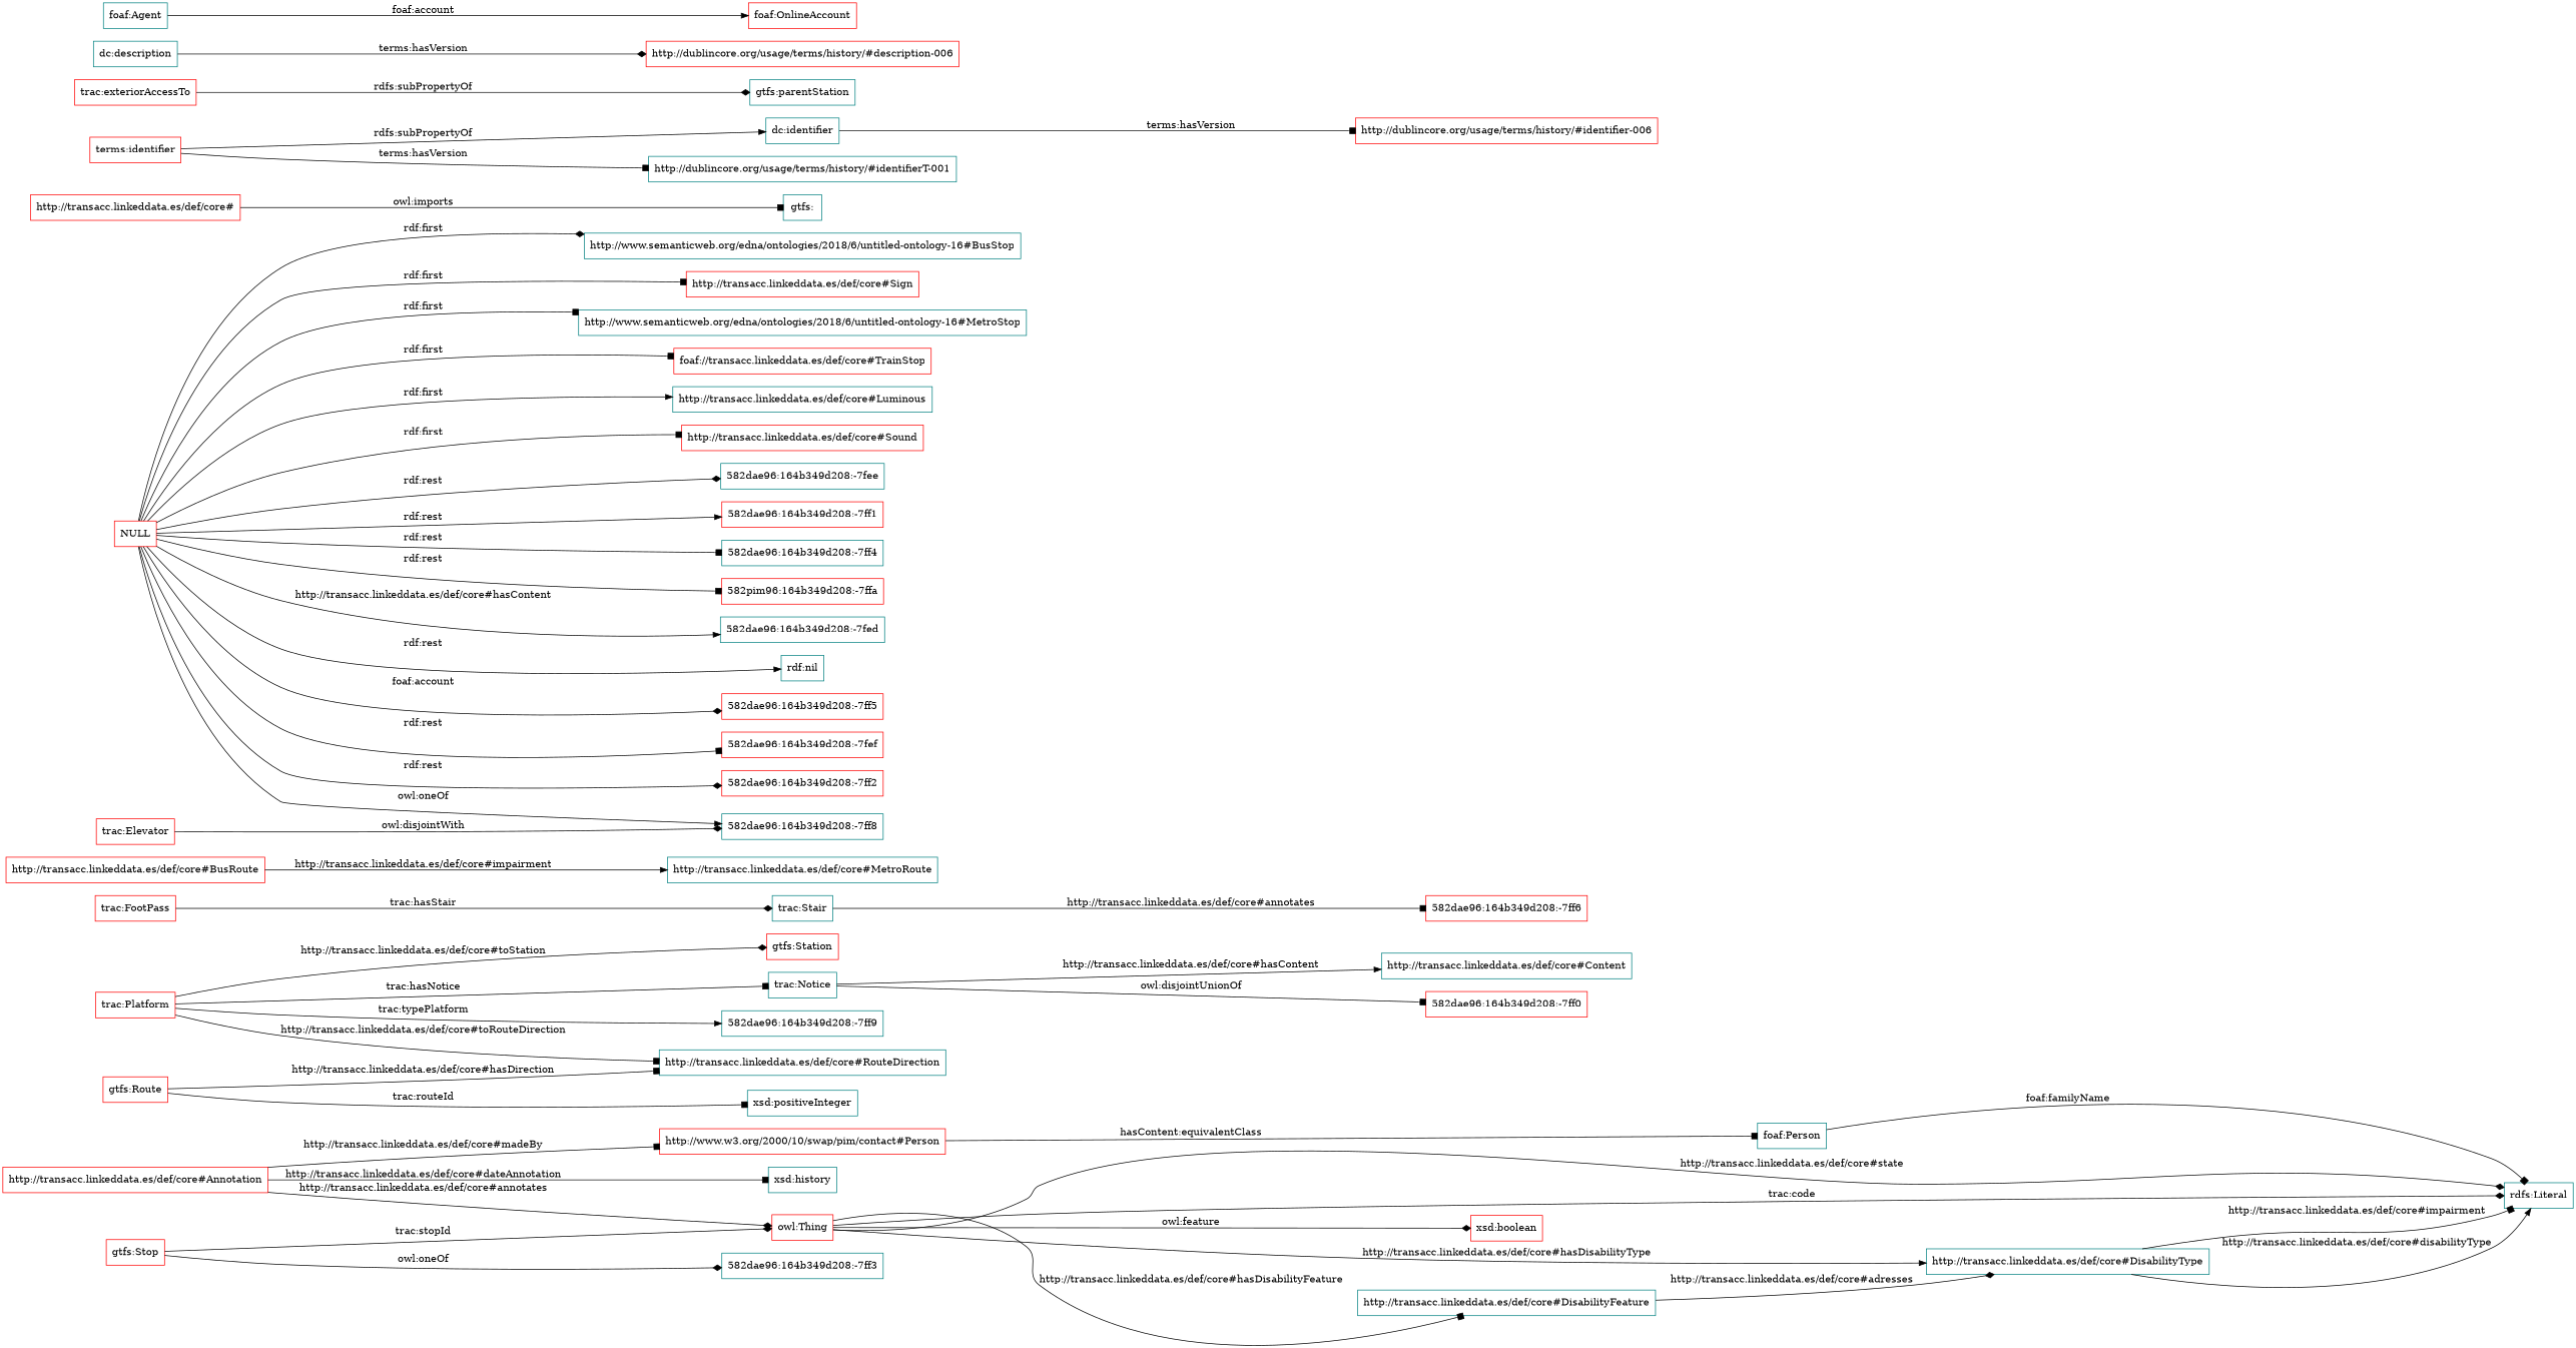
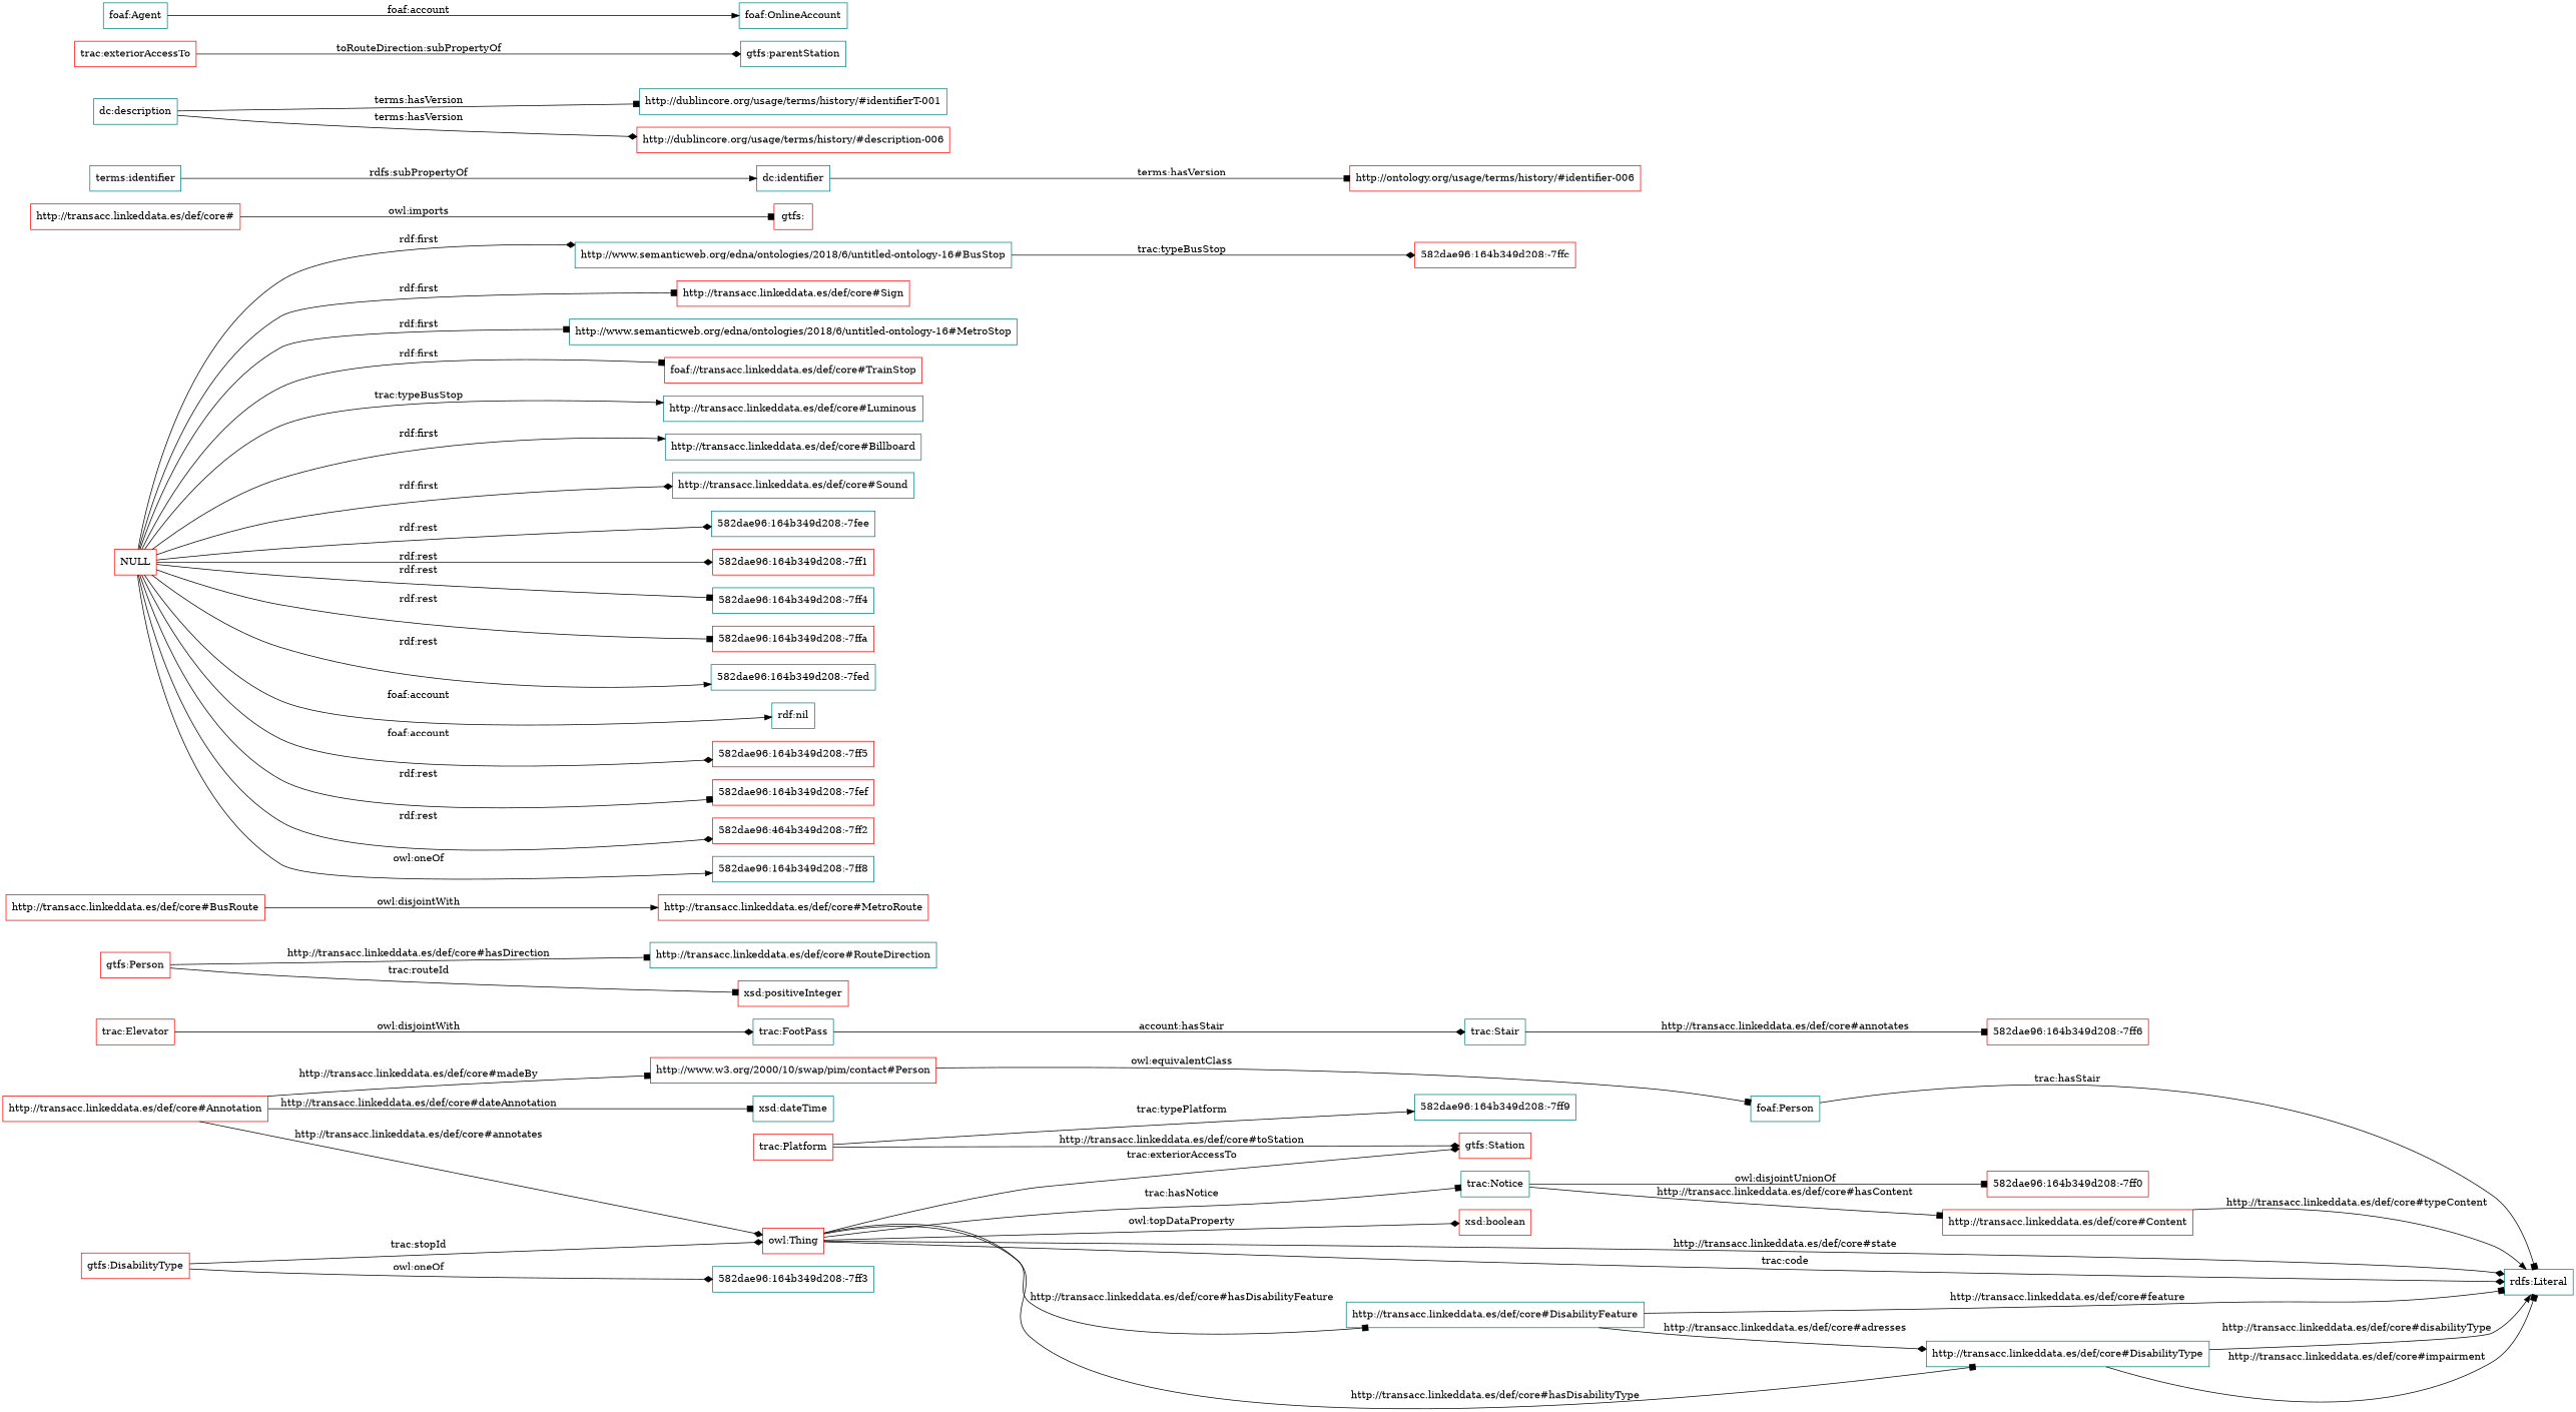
  digraph {
    rankdir=LR
    node [color=teal shape=rectangle]
    edge [arrowhead=box]
    "http://transacc.linkeddata.es/def/core#Annotation" [color=red]
    "http://www.w3.org/2000/10/swap/pim/contact#Person" [color=red]
    "owl:Thing" [color=red]
-   "xsd:dateTime" [label="xsd:history"]
+   "xsd:dateTime"
    "foaf:Person"
    "gtfs:Station" [color=red]
    "http://transacc.linkeddata.es/def/core#DisabilityFeature"
    "http://transacc.linkeddata.es/def/core#DisabilityType"
    "rdfs:Literal"
    "trac:Notice"
    "xsd:boolean" [color=red]
    "trac:Stair"
    "582dae96:164b349d208:-7ff6" [color=red]
    "http://transacc.linkeddata.es/def/core#RouteDirection"
    "trac:Platform" [color=red]
    "582dae96:164b349d208:-7ff9"
-   "trac:FootPass" [color=red]
-   "http://transacc.linkeddata.es/def/core#MetroRoute"
+   "trac:FootPass"
+   "http://transacc.linkeddata.es/def/core#MetroRoute" [color=red]
    "http://transacc.linkeddata.es/def/core#BusRoute" [color=red]
-   "http://transacc.linkeddata.es/def/core#Content"
+   "http://transacc.linkeddata.es/def/core#Content" [color=red]
    "http://www.semanticweb.org/edna/ontologies/2018/6/untitled-ontology-16#BusStop"
+   "582dae96:164b349d208:-7ffc" [color=red]
    "trac:Elevator" [color=red]
    "582dae96:164b349d208:-7ff0" [color=red]
    "http://transacc.linkeddata.es/def/core#" [color=red]
-   "gtfs:"
+   "gtfs:" [color=red]
    "dc:identifier"
-   "http://dublincore.org/usage/terms/history/#identifier-006" [color=red]
-   "gtfs:Stop" [color=red]
+   "http://dublincore.org/usage/terms/history/#identifier-006" [color=red label="http://ontology.org/usage/terms/history/#identifier-006"]
+   "gtfs:Stop" [color=red label="gtfs:DisabilityType"]
    "582dae96:164b349d208:-7ff3"
-   "terms:identifier" [color=red]
+   "terms:identifier"
    "http://dublincore.org/usage/terms/history/#identifierT-001"
    "gtfs:parentStation"
    "trac:exteriorAccessTo" [color=red]
    "dc:description"
    "http://dublincore.org/usage/terms/history/#description-006" [color=red]
    NULL [color=red]
    "http://transacc.linkeddata.es/def/core#Sign" [color=red]
    "http://www.semanticweb.org/edna/ontologies/2018/6/untitled-ontology-16#MetroStop"
    n40 [color=red label="foaf://transacc.linkeddata.es/def/core#TrainStop"]
    "http://transacc.linkeddata.es/def/core#Luminous"
-   "http://transacc.linkeddata.es/def/core#Sound" [color=red]
+   "http://transacc.linkeddata.es/def/core#Billboard"
+   "http://transacc.linkeddata.es/def/core#Sound"
    "582dae96:164b349d208:-7fee"
    "582dae96:164b349d208:-7ff1" [color=red]
    "582dae96:164b349d208:-7ff4"
-   "582dae96:164b349d208:-7ffa" [color=red label="582pim96:164b349d208:-7ffa"]
+   "582dae96:164b349d208:-7ffa" [color=red]
    "582dae96:164b349d208:-7fed"
    "rdf:nil"
    "582dae96:164b349d208:-7ff5" [color=red]
    "582dae96:164b349d208:-7fef" [color=red]
-   "582dae96:164b349d208:-7ff2" [color=red]
+   "582dae96:164b349d208:-7ff2" [color=red label="582dae96:464b349d208:-7ff2"]
    "582dae96:164b349d208:-7ff8"
    "foaf:Agent"
-   "foaf:OnlineAccount" [color=red]
-   "gtfs:Route" [color=red]
-   "xsd:positiveInteger"
+   "foaf:OnlineAccount"
+   "gtfs:Route" [color=red label="gtfs:Person"]
+   "xsd:positiveInteger" [color=red]
    "http://transacc.linkeddata.es/def/core#Annotation" -> "http://www.w3.org/2000/10/swap/pim/contact#Person" [label="http://transacc.linkeddata.es/def/core#madeBy"]
    "http://transacc.linkeddata.es/def/core#Annotation" -> "owl:Thing" [arrowhead=diamond label="http://transacc.linkeddata.es/def/core#annotates"]
    "http://transacc.linkeddata.es/def/core#Annotation" -> "xsd:dateTime" [label="http://transacc.linkeddata.es/def/core#dateAnnotation"]
-   "http://www.w3.org/2000/10/swap/pim/contact#Person" -> "foaf:Person" [label="hasContent:equivalentClass"]
+   "http://www.w3.org/2000/10/swap/pim/contact#Person" -> "foaf:Person" [label="owl:equivalentClass"]
+   "owl:Thing" -> "gtfs:Station" [arrowhead=diamond label="trac:exteriorAccessTo"]
    "owl:Thing" -> "http://transacc.linkeddata.es/def/core#DisabilityFeature" [label="http://transacc.linkeddata.es/def/core#hasDisabilityFeature"]
-   "owl:Thing" -> "http://transacc.linkeddata.es/def/core#DisabilityType" [arrowhead=normal label="http://transacc.linkeddata.es/def/core#hasDisabilityType"]
+   "owl:Thing" -> "http://transacc.linkeddata.es/def/core#DisabilityType" [label="http://transacc.linkeddata.es/def/core#hasDisabilityType"]
    "owl:Thing" -> "rdfs:Literal" [arrowhead=diamond label="http://transacc.linkeddata.es/def/core#state"]
    "owl:Thing" -> "rdfs:Literal" [arrowhead=diamond label="trac:code"]
-   "trac:Platform" -> "trac:Notice" [label="trac:hasNotice"]
-   "owl:Thing" -> "xsd:boolean" [arrowhead=diamond label="owl:feature"]
-   "foaf:Person" -> "rdfs:Literal" [label="foaf:familyName"]
+   "owl:Thing" -> "trac:Notice" [label="trac:hasNotice"]
+   "owl:Thing" -> "xsd:boolean" [arrowhead=diamond label="owl:topDataProperty"]
+   "foaf:Person" -> "rdfs:Literal" [label="trac:hasStair"]
    "http://transacc.linkeddata.es/def/core#DisabilityFeature" -> "http://transacc.linkeddata.es/def/core#DisabilityType" [arrowhead=diamond label="http://transacc.linkeddata.es/def/core#adresses"]
+   "http://transacc.linkeddata.es/def/core#DisabilityFeature" -> "rdfs:Literal" [label="http://transacc.linkeddata.es/def/core#feature"]
    "http://transacc.linkeddata.es/def/core#DisabilityType" -> "rdfs:Literal" [arrowhead=normal label="http://transacc.linkeddata.es/def/core#disabilityType"]
    "http://transacc.linkeddata.es/def/core#DisabilityType" -> "rdfs:Literal" [label="http://transacc.linkeddata.es/def/core#impairment"]
-   "trac:Notice" -> "http://transacc.linkeddata.es/def/core#Content" [arrowhead=normal label="http://transacc.linkeddata.es/def/core#hasContent"]
+   "trac:Notice" -> "http://transacc.linkeddata.es/def/core#Content" [label="http://transacc.linkeddata.es/def/core#hasContent"]
    "trac:Notice" -> "582dae96:164b349d208:-7ff0" [label="owl:disjointUnionOf"]
    "trac:Stair" -> "582dae96:164b349d208:-7ff6" [label="http://transacc.linkeddata.es/def/core#annotates"]
    "trac:Platform" -> "gtfs:Station" [arrowhead=diamond label="http://transacc.linkeddata.es/def/core#toStation"]
-   "trac:Platform" -> "http://transacc.linkeddata.es/def/core#RouteDirection" [label="http://transacc.linkeddata.es/def/core#toRouteDirection"]
    "trac:Platform" -> "582dae96:164b349d208:-7ff9" [arrowhead=normal label="trac:typePlatform"]
-   "trac:FootPass" -> "trac:Stair" [arrowhead=diamond label="trac:hasStair"]
-   "http://transacc.linkeddata.es/def/core#BusRoute" -> "http://transacc.linkeddata.es/def/core#MetroRoute" [arrowhead=normal label="http://transacc.linkeddata.es/def/core#impairment"]
-   "trac:Elevator" -> "582dae96:164b349d208:-7ff8" [arrowhead=diamond label="owl:disjointWith"]
+   "trac:FootPass" -> "trac:Stair" [arrowhead=diamond label="account:hasStair"]
+   "http://transacc.linkeddata.es/def/core#BusRoute" -> "http://transacc.linkeddata.es/def/core#MetroRoute" [arrowhead=normal label="owl:disjointWith"]
+   "http://transacc.linkeddata.es/def/core#Content" -> "rdfs:Literal" [arrowhead=normal label="http://transacc.linkeddata.es/def/core#typeContent"]
+   "http://www.semanticweb.org/edna/ontologies/2018/6/untitled-ontology-16#BusStop" -> "582dae96:164b349d208:-7ffc" [arrowhead=diamond label="trac:typeBusStop"]
+   "trac:Elevator" -> "trac:FootPass" [arrowhead=diamond label="owl:disjointWith"]
    "http://transacc.linkeddata.es/def/core#" -> "gtfs:" [label="owl:imports"]
    "dc:identifier" -> "http://dublincore.org/usage/terms/history/#identifier-006" [label="terms:hasVersion"]
    "gtfs:Stop" -> "owl:Thing" [arrowhead=diamond label="trac:stopId"]
    "gtfs:Stop" -> "582dae96:164b349d208:-7ff3" [arrowhead=diamond label="owl:oneOf"]
    "terms:identifier" -> "dc:identifier" [arrowhead=normal label="rdfs:subPropertyOf"]
-   "terms:identifier" -> "http://dublincore.org/usage/terms/history/#identifierT-001" [label="terms:hasVersion"]
-   "trac:exteriorAccessTo" -> "gtfs:parentStation" [arrowhead=diamond label="rdfs:subPropertyOf"]
+   "dc:description" -> "http://dublincore.org/usage/terms/history/#identifierT-001" [label="terms:hasVersion"]
+   "trac:exteriorAccessTo" -> "gtfs:parentStation" [arrowhead=diamond label="toRouteDirection:subPropertyOf"]
    "dc:description" -> "http://dublincore.org/usage/terms/history/#description-006" [arrowhead=diamond label="terms:hasVersion"]
    NULL -> "http://www.semanticweb.org/edna/ontologies/2018/6/untitled-ontology-16#BusStop" [arrowhead=diamond label="rdf:first"]
    NULL -> "http://transacc.linkeddata.es/def/core#Sign" [label="rdf:first"]
    NULL -> "http://www.semanticweb.org/edna/ontologies/2018/6/untitled-ontology-16#MetroStop" [label="rdf:first"]
    NULL -> n40 [label="rdf:first"]
-   NULL -> "http://transacc.linkeddata.es/def/core#Luminous" [arrowhead=normal label="rdf:first"]
-   NULL -> "http://transacc.linkeddata.es/def/core#Sound" [label="rdf:first"]
+   NULL -> "http://transacc.linkeddata.es/def/core#Luminous" [arrowhead=normal label="trac:typeBusStop"]
+   NULL -> "http://transacc.linkeddata.es/def/core#Billboard" [arrowhead=normal label="rdf:first"]
+   NULL -> "http://transacc.linkeddata.es/def/core#Sound" [arrowhead=diamond label="rdf:first"]
    NULL -> "582dae96:164b349d208:-7fee" [arrowhead=diamond label="rdf:rest"]
-   NULL -> "582dae96:164b349d208:-7ff1" [arrowhead=normal label="rdf:rest"]
+   NULL -> "582dae96:164b349d208:-7ff1" [arrowhead=diamond label="rdf:rest"]
    NULL -> "582dae96:164b349d208:-7ff4" [label="rdf:rest"]
    NULL -> "582dae96:164b349d208:-7ffa" [label="rdf:rest"]
-   NULL -> "582dae96:164b349d208:-7fed" [arrowhead=normal label="http://transacc.linkeddata.es/def/core#hasContent"]
-   NULL -> "rdf:nil" [arrowhead=normal label="rdf:rest"]
+   NULL -> "582dae96:164b349d208:-7fed" [arrowhead=normal label="rdf:rest"]
+   NULL -> "rdf:nil" [arrowhead=normal label="foaf:account"]
    NULL -> "582dae96:164b349d208:-7ff5" [arrowhead=diamond label="foaf:account"]
    NULL -> "582dae96:164b349d208:-7fef" [label="rdf:rest"]
    NULL -> "582dae96:164b349d208:-7ff2" [arrowhead=diamond label="rdf:rest"]
    NULL -> "582dae96:164b349d208:-7ff8" [arrowhead=normal label="owl:oneOf"]
    "foaf:Agent" -> "foaf:OnlineAccount" [arrowhead=normal label="foaf:account"]
    "gtfs:Route" -> "http://transacc.linkeddata.es/def/core#RouteDirection" [label="http://transacc.linkeddata.es/def/core#hasDirection"]
    "gtfs:Route" -> "xsd:positiveInteger" [label="trac:routeId"]
  }
